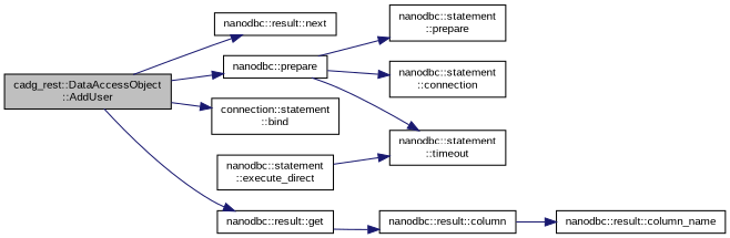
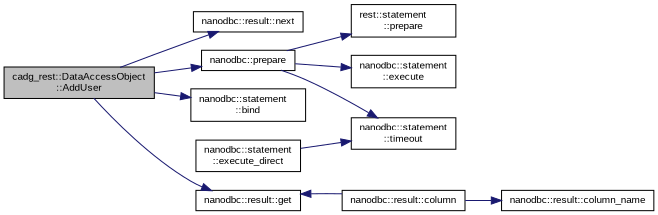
  digraph {
    fontname="Liberation Sans"
    rankdir=LR
    node [color=black fillcolor=white fontname="Liberation Sans" fontsize=10 shape=record style=filled]
    edge [color=midnightblue fontname="Liberation Sans" fontsize=10 labelfontname=Helvetica labelfontsize=10 style=solid]
    n1 [fillcolor=grey75 fontcolor=black height=0.2 label="cadg_rest::DataAccessObject\l::AddUser" width=0.4]
    n2 [height=0.2 label="nanodbc::prepare" width=0.4]
-   n3 [height=0.2 label="connection::statement\l::bind" width=0.4]
+   n3 [height=0.2 label="nanodbc::statement\l::bind" width=0.4]
    n4 [height=0.2 label="nanodbc::result::get" width=0.4]
    n5 [height=0.2 label="nanodbc::result::next" width=0.4]
-   n6 [height=0.2 label="nanodbc::statement\l::prepare" width=0.4]
+   n6 [height=0.2 label="rest::statement\l::prepare" width=0.4]
    n7 [height=0.2 label="nanodbc::statement\l::timeout" width=0.4]
-   n8 [height=0.2 label="nanodbc::statement\l::connection" width=0.4]
+   n8 [height=0.2 label="nanodbc::statement\l::execute" width=0.4]
    n9 [height=0.2 label="nanodbc::result::column" width=0.4]
    n10 [height=0.2 label="nanodbc::statement\l::execute_direct" width=0.4]
    n11 [height=0.2 label="nanodbc::result::column_name" width=0.4]
    n1 -> n2
    n1 -> n3
    n1 -> n4
    n1 -> n5
    n2 -> n6
    n2 -> n7
    n2 -> n8
-   n4 -> n9
+   n9 -> n4
    n9 -> n11
    n10 -> n7
  }
